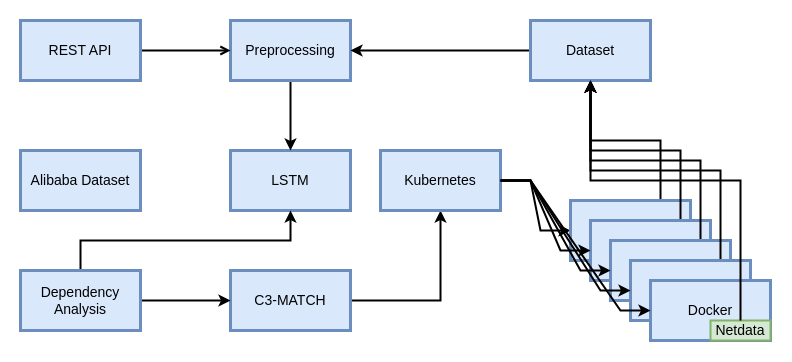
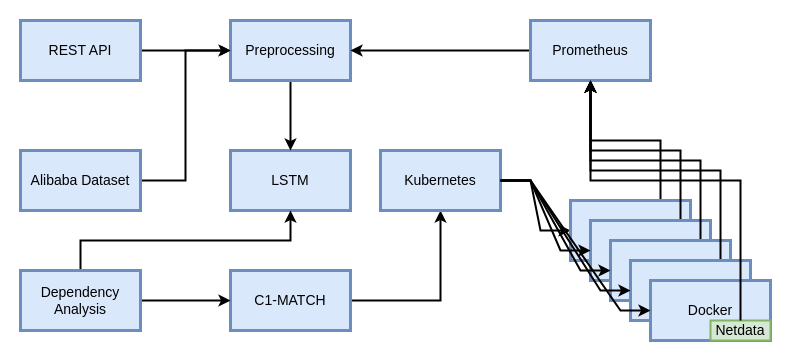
  <mxCell id="0" />
  <mxCell id="1" parent="0" />
  <mxCell id="2" value="&lt;font style=&quot;font-size: 14px;&quot;&gt;LSTM&lt;/font&gt;" style="rounded=0;whiteSpace=wrap;html=1;fillColor=#dae8fc;strokeColor=#6c8ebf;fontSize=14;strokeWidth=3;" parent="1" vertex="1"><mxGeometry x="230" y="150" width="120" height="60" as="geometry" /></mxCell>
  <mxCell id="3" style="edgeStyle=orthogonalEdgeStyle;rounded=0;orthogonalLoop=1;jettySize=auto;html=1;exitX=0.5;exitY=1;exitDx=0;exitDy=0;fontSize=14;strokeWidth=2;" edge="1" parent="1" source="4" target="2"><mxGeometry relative="1" as="geometry" /></mxCell>
  <mxCell id="4" value="&lt;font style=&quot;font-size: 14px;&quot;&gt;Preprocessing&lt;/font&gt;" style="rounded=0;whiteSpace=wrap;html=1;fillColor=#dae8fc;strokeColor=#6c8ebf;fontSize=14;strokeWidth=3;" parent="1" vertex="1"><mxGeometry x="230" y="20" width="120" height="60" as="geometry" /></mxCell>
  <mxCell id="5" style="edgeStyle=orthogonalEdgeStyle;rounded=0;orthogonalLoop=1;jettySize=auto;html=1;exitX=1;exitY=0.5;exitDx=0;exitDy=0;strokeWidth=2;fontSize=14;elbow=vertical;" edge="1" parent="1" source="6" target="11"><mxGeometry relative="1" as="geometry" /></mxCell>
- <mxCell id="6" value="C3-MATCH" style="rounded=0;whiteSpace=wrap;html=1;fillColor=#dae8fc;strokeColor=#6c8ebf;fontSize=14;strokeWidth=3;" parent="1" vertex="1"><mxGeometry x="230" y="270" width="120" height="60" as="geometry" /></mxCell>
+ <mxCell id="6" value="C1-MATCH" style="rounded=0;whiteSpace=wrap;html=1;fillColor=#dae8fc;strokeColor=#6c8ebf;fontSize=14;strokeWidth=3;" parent="1" vertex="1"><mxGeometry x="230" y="270" width="120" height="60" as="geometry" /></mxCell>
  <mxCell id="7" style="edgeStyle=elbowEdgeStyle;rounded=0;orthogonalLoop=1;jettySize=auto;elbow=vertical;html=1;exitX=1;exitY=0.5;exitDx=0;exitDy=0;entryX=0;entryY=0.5;entryDx=0;entryDy=0;fontSize=14;strokeWidth=2;" parent="1" source="9" target="6" edge="1"><mxGeometry relative="1" as="geometry" /></mxCell>
  <mxCell id="8" style="edgeStyle=orthogonalEdgeStyle;rounded=0;orthogonalLoop=1;jettySize=auto;html=1;exitX=0.5;exitY=0;exitDx=0;exitDy=0;entryX=0.5;entryY=1;entryDx=0;entryDy=0;strokeWidth=2;fontSize=14;elbow=vertical;" edge="1" parent="1" source="9" target="2"><mxGeometry relative="1" as="geometry" /></mxCell>
  <mxCell id="9" value="Dependency Analysis" style="rounded=0;whiteSpace=wrap;html=1;fillColor=#dae8fc;strokeColor=#6c8ebf;fontSize=14;strokeWidth=3;" parent="1" vertex="1"><mxGeometry x="20" y="270" width="120" height="60" as="geometry" /></mxCell>
  <mxCell id="10" style="edgeStyle=entityRelationEdgeStyle;rounded=0;orthogonalLoop=1;jettySize=auto;html=1;exitX=1;exitY=0.5;exitDx=0;exitDy=0;entryX=0;entryY=0.5;entryDx=0;entryDy=0;fontSize=14;strokeWidth=2;" parent="1" source="11" target="15" edge="1"><mxGeometry relative="1" as="geometry" /></mxCell>
  <mxCell id="11" value="Kubernetes" style="rounded=0;whiteSpace=wrap;html=1;fillColor=#dae8fc;strokeColor=#6c8ebf;fontSize=14;strokeWidth=3;" parent="1" vertex="1"><mxGeometry x="380" y="150" width="120" height="60" as="geometry" /></mxCell>
  <mxCell id="12" style="edgeStyle=orthogonalEdgeStyle;rounded=0;orthogonalLoop=1;jettySize=auto;html=1;exitX=0;exitY=0.5;exitDx=0;exitDy=0;entryX=1;entryY=0.5;entryDx=0;entryDy=0;fontSize=14;strokeWidth=2;" edge="1" parent="1" source="13" target="4"><mxGeometry relative="1" as="geometry" /></mxCell>
- <mxCell id="13" value="&lt;font style=&quot;font-size: 14px;&quot;&gt;Dataset&lt;/font&gt;" style="rounded=0;whiteSpace=wrap;html=1;fillColor=#dae8fc;strokeColor=#6c8ebf;fontSize=14;strokeWidth=3;" parent="1" vertex="1"><mxGeometry x="530" y="20" width="120" height="60" as="geometry" /></mxCell>
+ <mxCell id="13" value="&lt;font style=&quot;font-size: 14px;&quot;&gt;Prometheus&lt;/font&gt;" style="rounded=0;whiteSpace=wrap;html=1;fillColor=#dae8fc;strokeColor=#6c8ebf;fontSize=14;strokeWidth=3;" parent="1" vertex="1"><mxGeometry x="530" y="20" width="120" height="60" as="geometry" /></mxCell>
  <mxCell id="14" style="rounded=0;orthogonalLoop=1;jettySize=auto;html=1;exitX=0.75;exitY=0;exitDx=0;exitDy=0;entryX=0.5;entryY=1;entryDx=0;entryDy=0;edgeStyle=elbowEdgeStyle;elbow=vertical;fontSize=14;strokeWidth=2;" parent="1" source="15" target="13" edge="1"><mxGeometry relative="1" as="geometry" /></mxCell>
  <mxCell id="15" value="Docker" style="rounded=0;whiteSpace=wrap;html=1;fillColor=#dae8fc;strokeColor=#6c8ebf;fontSize=14;strokeWidth=3;" parent="1" vertex="1"><mxGeometry x="570" y="200" width="120" height="60" as="geometry" /></mxCell>
  <mxCell id="16" style="rounded=0;orthogonalLoop=1;jettySize=auto;html=1;entryX=0.5;entryY=1;entryDx=0;entryDy=0;edgeStyle=elbowEdgeStyle;elbow=vertical;exitX=0.75;exitY=0;exitDx=0;exitDy=0;fontSize=14;strokeWidth=2;" parent="1" source="17" target="13" edge="1"><mxGeometry relative="1" as="geometry"><mxPoint x="670" y="-90" as="targetPoint" /></mxGeometry></mxCell>
  <mxCell id="17" value="Docker" style="rounded=0;whiteSpace=wrap;html=1;fillColor=#dae8fc;strokeColor=#6c8ebf;fontSize=14;strokeWidth=3;" parent="1" vertex="1"><mxGeometry x="590" y="220" width="120" height="60" as="geometry" /></mxCell>
  <mxCell id="18" style="rounded=0;orthogonalLoop=1;jettySize=auto;html=1;entryX=0.5;entryY=1;entryDx=0;entryDy=0;edgeStyle=elbowEdgeStyle;elbow=vertical;exitX=0.75;exitY=0;exitDx=0;exitDy=0;fontSize=14;strokeWidth=2;" parent="1" source="19" target="13" edge="1"><mxGeometry relative="1" as="geometry" /></mxCell>
  <mxCell id="19" value="Docker" style="rounded=0;whiteSpace=wrap;html=1;fillColor=#dae8fc;strokeColor=#6c8ebf;fontSize=14;strokeWidth=3;" parent="1" vertex="1"><mxGeometry x="610" y="240" width="120" height="60" as="geometry" /></mxCell>
  <mxCell id="20" style="rounded=0;orthogonalLoop=1;jettySize=auto;html=1;exitX=0.75;exitY=0;exitDx=0;exitDy=0;entryX=0.5;entryY=1;entryDx=0;entryDy=0;edgeStyle=elbowEdgeStyle;elbow=vertical;fontSize=14;strokeWidth=2;" parent="1" source="21" target="13" edge="1"><mxGeometry relative="1" as="geometry"><mxPoint x="670" y="-90" as="targetPoint" /></mxGeometry></mxCell>
  <mxCell id="21" value="Docker" style="rounded=0;whiteSpace=wrap;html=1;fillColor=#dae8fc;strokeColor=#6c8ebf;fontSize=14;strokeWidth=3;" parent="1" vertex="1"><mxGeometry x="630" y="260" width="120" height="60" as="geometry" /></mxCell>
  <mxCell id="22" value="Docker" style="rounded=0;whiteSpace=wrap;html=1;fillColor=#dae8fc;strokeColor=#6c8ebf;fontSize=14;strokeWidth=3;" parent="1" vertex="1"><mxGeometry x="650" y="280" width="120" height="60" as="geometry" /></mxCell>
  <mxCell id="23" style="edgeStyle=entityRelationEdgeStyle;rounded=0;orthogonalLoop=1;jettySize=auto;html=1;exitX=1;exitY=0.5;exitDx=0;exitDy=0;entryX=0;entryY=0.5;entryDx=0;entryDy=0;fontSize=14;strokeWidth=2;" parent="1" source="11" target="17" edge="1"><mxGeometry relative="1" as="geometry" /></mxCell>
  <mxCell id="24" style="edgeStyle=entityRelationEdgeStyle;rounded=0;orthogonalLoop=1;jettySize=auto;html=1;exitX=1;exitY=0.5;exitDx=0;exitDy=0;entryX=0;entryY=0.5;entryDx=0;entryDy=0;fontSize=14;strokeWidth=2;" parent="1" source="11" target="19" edge="1"><mxGeometry relative="1" as="geometry" /></mxCell>
  <mxCell id="25" style="rounded=0;orthogonalLoop=1;jettySize=auto;html=1;exitX=1;exitY=0.5;exitDx=0;exitDy=0;entryX=0;entryY=0.5;entryDx=0;entryDy=0;edgeStyle=entityRelationEdgeStyle;fontSize=14;strokeWidth=2;" parent="1" source="11" target="22" edge="1"><mxGeometry relative="1" as="geometry" /></mxCell>
  <mxCell id="26" style="edgeStyle=entityRelationEdgeStyle;rounded=0;orthogonalLoop=1;jettySize=auto;html=1;exitX=1;exitY=0.5;exitDx=0;exitDy=0;entryX=0;entryY=0.5;entryDx=0;entryDy=0;fontSize=14;strokeWidth=2;" parent="1" source="11" target="21" edge="1"><mxGeometry relative="1" as="geometry" /></mxCell>
  <mxCell id="27" value="Netdata" style="rounded=0;whiteSpace=wrap;html=1;fontSize=14;fillColor=#d5e8d4;strokeColor=#82b366;strokeWidth=2;" parent="1" vertex="1"><mxGeometry x="710" y="320" width="60" height="20" as="geometry" /></mxCell>
  <mxCell id="28" style="rounded=0;orthogonalLoop=1;jettySize=auto;html=1;entryX=0.5;entryY=1;entryDx=0;entryDy=0;edgeStyle=elbowEdgeStyle;elbow=vertical;fontSize=14;strokeWidth=2;" parent="1" target="13" edge="1"><mxGeometry relative="1" as="geometry"><mxPoint x="740" y="320" as="sourcePoint" /><Array as="points"><mxPoint x="700" y="180" /><mxPoint x="640" y="170" /><mxPoint x="650" y="150" /></Array></mxGeometry></mxCell>
+ <mxCell id="29" style="edgeStyle=elbowEdgeStyle;rounded=0;orthogonalLoop=1;jettySize=auto;html=1;exitX=1;exitY=0.5;exitDx=0;exitDy=0;entryX=0;entryY=0.5;entryDx=0;entryDy=0;fontSize=14;strokeWidth=2;" edge="1" parent="1" source="30" target="4"><mxGeometry relative="1" as="geometry" /></mxCell>
  <mxCell id="30" value="Alibaba Dataset" style="rounded=0;whiteSpace=wrap;html=1;fillColor=#dae8fc;strokeColor=#6c8ebf;fontSize=14;strokeWidth=3;" parent="1" vertex="1"><mxGeometry x="20" y="150" width="120" height="60" as="geometry" /></mxCell>
  <mxCell id="31" style="edgeStyle=orthogonalEdgeStyle;rounded=0;orthogonalLoop=1;jettySize=auto;html=1;exitX=1;exitY=0.5;exitDx=0;exitDy=0;entryX=0;entryY=0.5;entryDx=0;entryDy=0;fontSize=14;strokeWidth=2;endArrow=open;" edge="1" parent="1" source="32" target="4"><mxGeometry relative="1" as="geometry" /></mxCell>
  <mxCell id="32" value="&lt;font style=&quot;font-size: 14px;&quot;&gt;REST API&lt;/font&gt;" style="rounded=0;whiteSpace=wrap;html=1;fillColor=#dae8fc;strokeColor=#6c8ebf;fontSize=14;strokeWidth=3;" vertex="1" parent="1"><mxGeometry x="20" y="20" width="120" height="60" as="geometry" /></mxCell>
